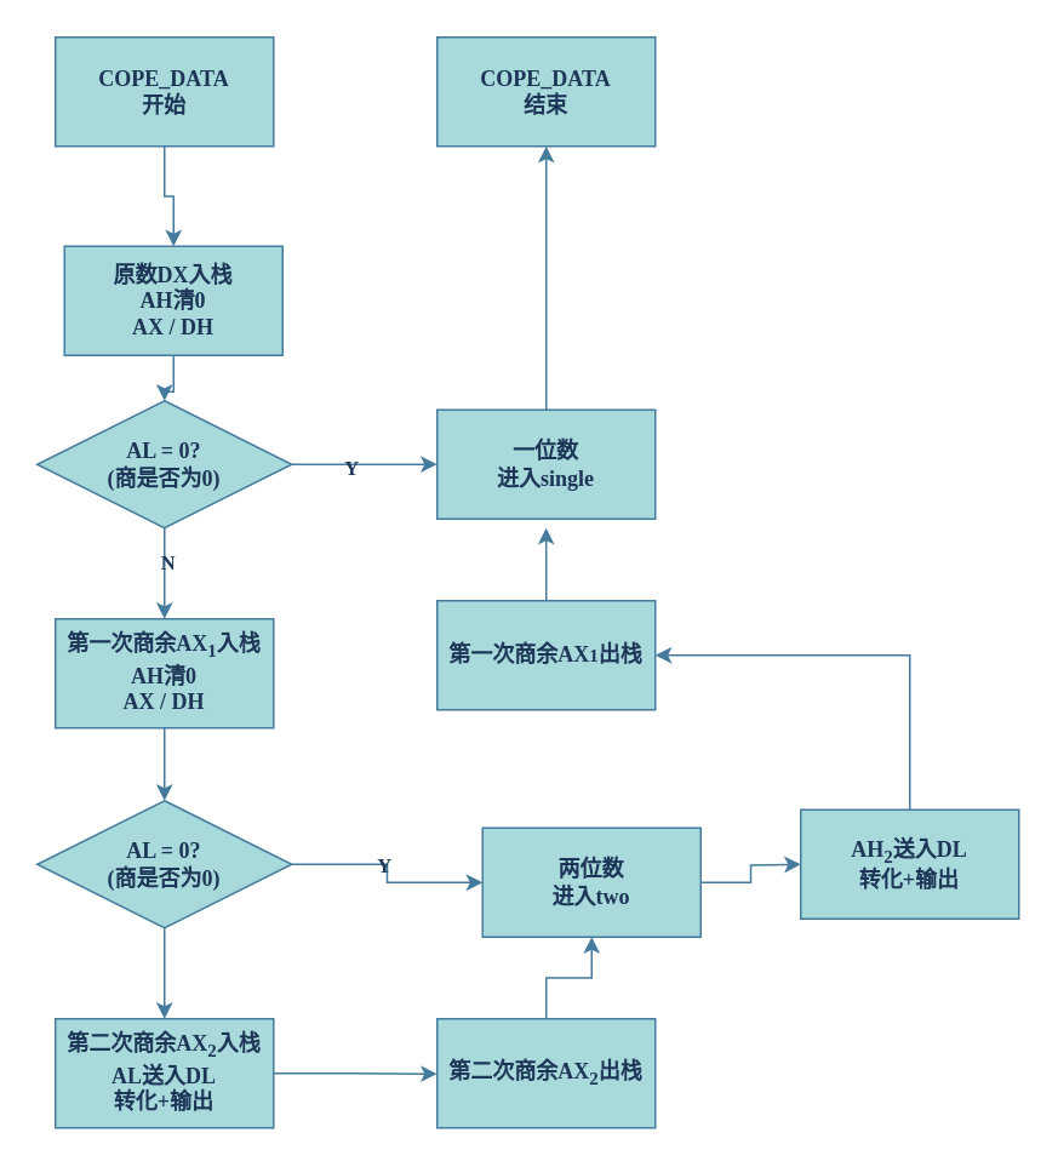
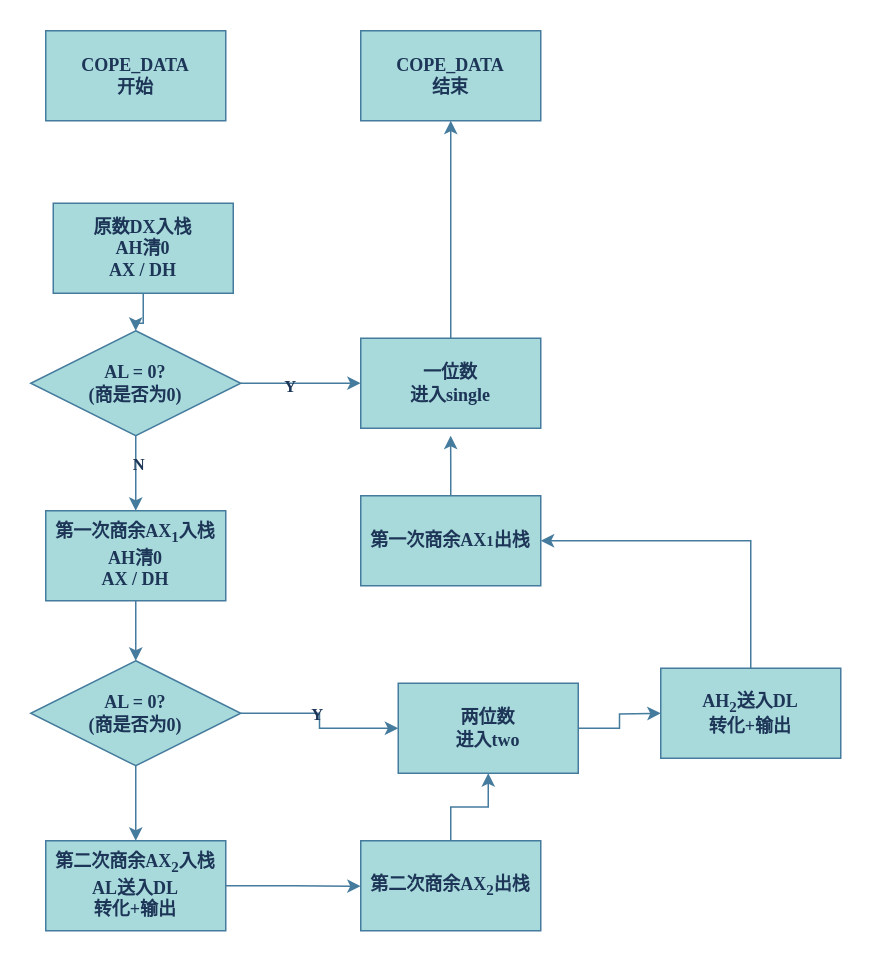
  <mxCell id="0" />
  <mxCell id="1" parent="0" />
- <mxCell id="2" value="" style="edgeStyle=orthogonalEdgeStyle;rounded=0;orthogonalLoop=1;jettySize=auto;html=1;fontFamily=Times New Roman;fontStyle=1;labelBackgroundColor=none;strokeColor=#457B9D;fontColor=default;" edge="1" parent="1" source="3" target="5"><mxGeometry relative="1" as="geometry" /></mxCell>
  <mxCell id="3" value="COPE_DATA&lt;br&gt;开始" style="rounded=0;whiteSpace=wrap;html=1;fontFamily=Times New Roman;fontStyle=1;labelBackgroundColor=none;fillColor=#A8DADC;strokeColor=#457B9D;fontColor=#1D3557;" vertex="1" parent="1"><mxGeometry x="30" y="20" width="120" height="60" as="geometry" /></mxCell>
  <mxCell id="4" value="" style="edgeStyle=orthogonalEdgeStyle;rounded=0;orthogonalLoop=1;jettySize=auto;html=1;fontFamily=Times New Roman;fontStyle=1;labelBackgroundColor=none;strokeColor=#457B9D;fontColor=default;" edge="1" parent="1" source="5" target="10"><mxGeometry relative="1" as="geometry" /></mxCell>
  <mxCell id="5" value="原数DX入栈&lt;br&gt;AH清0&lt;br&gt;AX / DH" style="rounded=0;whiteSpace=wrap;html=1;fontFamily=Times New Roman;fontStyle=1;labelBackgroundColor=none;fillColor=#A8DADC;strokeColor=#457B9D;fontColor=#1D3557;" vertex="1" parent="1"><mxGeometry x="35" y="135" width="120" height="60" as="geometry" /></mxCell>
  <mxCell id="6" style="edgeStyle=orthogonalEdgeStyle;rounded=0;orthogonalLoop=1;jettySize=auto;html=1;exitX=1;exitY=0.5;exitDx=0;exitDy=0;fontFamily=Times New Roman;fontStyle=1;labelBackgroundColor=none;strokeColor=#457B9D;fontColor=default;" edge="1" parent="1" source="10"><mxGeometry relative="1" as="geometry"><mxPoint x="240" y="254.926" as="targetPoint" /></mxGeometry></mxCell>
  <mxCell id="7" value="Y" style="edgeLabel;html=1;align=center;verticalAlign=middle;resizable=0;points=[];fontFamily=Times New Roman;fontStyle=1;labelBackgroundColor=none;fontColor=#1D3557;" vertex="1" connectable="0" parent="6"><mxGeometry x="-0.201" y="-1" relative="1" as="geometry"><mxPoint as="offset" /></mxGeometry></mxCell>
  <mxCell id="8" value="" style="edgeStyle=orthogonalEdgeStyle;rounded=0;orthogonalLoop=1;jettySize=auto;html=1;fontFamily=Times New Roman;fontStyle=1;labelBackgroundColor=none;strokeColor=#457B9D;fontColor=default;" edge="1" parent="1" source="10" target="14"><mxGeometry relative="1" as="geometry" /></mxCell>
  <mxCell id="9" value="N" style="edgeLabel;html=1;align=center;verticalAlign=middle;resizable=0;points=[];fontFamily=Times New Roman;fontStyle=1;labelBackgroundColor=none;fontColor=#1D3557;" vertex="1" connectable="0" parent="8"><mxGeometry x="-0.299" y="1" relative="1" as="geometry"><mxPoint as="offset" /></mxGeometry></mxCell>
  <mxCell id="10" value="AL = 0?&lt;br&gt;(商是否为0)" style="rhombus;whiteSpace=wrap;html=1;rounded=0;fontFamily=Times New Roman;fontStyle=1;labelBackgroundColor=none;fillColor=#A8DADC;strokeColor=#457B9D;fontColor=#1D3557;" vertex="1" parent="1"><mxGeometry x="20" y="220" width="140" height="70" as="geometry" /></mxCell>
  <mxCell id="11" style="edgeStyle=orthogonalEdgeStyle;rounded=0;orthogonalLoop=1;jettySize=auto;html=1;fontFamily=Times New Roman;fontStyle=1;labelBackgroundColor=none;strokeColor=#457B9D;fontColor=default;" edge="1" parent="1" source="12"><mxGeometry relative="1" as="geometry"><mxPoint x="300" y="80" as="targetPoint" /></mxGeometry></mxCell>
  <mxCell id="12" value="一位数&lt;br&gt;进入single" style="rounded=0;whiteSpace=wrap;html=1;fontFamily=Times New Roman;fontStyle=1;labelBackgroundColor=none;fillColor=#A8DADC;strokeColor=#457B9D;fontColor=#1D3557;" vertex="1" parent="1"><mxGeometry x="240" y="225" width="120" height="60" as="geometry" /></mxCell>
  <mxCell id="13" style="edgeStyle=orthogonalEdgeStyle;rounded=0;orthogonalLoop=1;jettySize=auto;html=1;fontFamily=Times New Roman;fontStyle=1;labelBackgroundColor=none;strokeColor=#457B9D;fontColor=default;" edge="1" parent="1" source="14"><mxGeometry relative="1" as="geometry"><mxPoint x="90" y="440" as="targetPoint" /></mxGeometry></mxCell>
  <mxCell id="14" value="第一次商余AX&lt;sub&gt;1&lt;/sub&gt;入栈&lt;br&gt;AH清0&lt;br&gt;AX / DH" style="whiteSpace=wrap;html=1;rounded=0;fontFamily=Times New Roman;fontStyle=1;labelBackgroundColor=none;fillColor=#A8DADC;strokeColor=#457B9D;fontColor=#1D3557;" vertex="1" parent="1"><mxGeometry x="30" y="340" width="120" height="60" as="geometry" /></mxCell>
  <mxCell id="15" style="edgeStyle=orthogonalEdgeStyle;rounded=0;orthogonalLoop=1;jettySize=auto;html=1;fontFamily=Times New Roman;fontStyle=1;labelBackgroundColor=none;strokeColor=#457B9D;fontColor=default;" edge="1" parent="1" source="16"><mxGeometry relative="1" as="geometry"><mxPoint x="440" y="475" as="targetPoint" /></mxGeometry></mxCell>
  <mxCell id="16" value="两位数&lt;br&gt;进入two" style="whiteSpace=wrap;html=1;rounded=0;fontFamily=Times New Roman;fontStyle=1;labelBackgroundColor=none;fillColor=#A8DADC;strokeColor=#457B9D;fontColor=#1D3557;" vertex="1" parent="1"><mxGeometry x="265" y="455" width="120" height="60" as="geometry" /></mxCell>
  <mxCell id="17" style="edgeStyle=orthogonalEdgeStyle;rounded=0;orthogonalLoop=1;jettySize=auto;html=1;exitX=1;exitY=0.5;exitDx=0;exitDy=0;fontFamily=Times New Roman;fontStyle=1;labelBackgroundColor=none;strokeColor=#457B9D;fontColor=default;" edge="1" parent="1" source="20" target="16"><mxGeometry relative="1" as="geometry" /></mxCell>
  <mxCell id="18" value="Y" style="edgeLabel;html=1;align=center;verticalAlign=middle;resizable=0;points=[];fontFamily=Times New Roman;fontStyle=1;labelBackgroundColor=none;fontColor=#1D3557;" vertex="1" connectable="0" parent="17"><mxGeometry x="-0.123" relative="1" as="geometry"><mxPoint as="offset" /></mxGeometry></mxCell>
  <mxCell id="19" value="" style="edgeStyle=orthogonalEdgeStyle;rounded=0;orthogonalLoop=1;jettySize=auto;html=1;fontFamily=Times New Roman;fontStyle=1;labelBackgroundColor=none;strokeColor=#457B9D;fontColor=default;" edge="1" parent="1" source="20"><mxGeometry relative="1" as="geometry"><mxPoint x="90" y="560" as="targetPoint" /></mxGeometry></mxCell>
  <mxCell id="20" value="AL = 0?&lt;br&gt;(商是否为0)" style="rhombus;whiteSpace=wrap;html=1;rounded=0;fontFamily=Times New Roman;fontStyle=1;labelBackgroundColor=none;fillColor=#A8DADC;strokeColor=#457B9D;fontColor=#1D3557;" vertex="1" parent="1"><mxGeometry x="20" y="440" width="140" height="70" as="geometry" /></mxCell>
  <mxCell id="21" style="edgeStyle=orthogonalEdgeStyle;rounded=0;orthogonalLoop=1;jettySize=auto;html=1;exitX=1;exitY=0.5;exitDx=0;exitDy=0;fontFamily=Times New Roman;fontStyle=1;labelBackgroundColor=none;strokeColor=#457B9D;fontColor=default;" edge="1" parent="1" source="22"><mxGeometry relative="1" as="geometry"><mxPoint x="240" y="590.286" as="targetPoint" /></mxGeometry></mxCell>
  <mxCell id="22" value="第二次商余AX&lt;sub&gt;2&lt;/sub&gt;入栈&lt;br&gt;AL送入DL&lt;br&gt;转化+输出" style="whiteSpace=wrap;html=1;rounded=0;fontFamily=Times New Roman;fontStyle=1;labelBackgroundColor=none;fillColor=#A8DADC;strokeColor=#457B9D;fontColor=#1D3557;" vertex="1" parent="1"><mxGeometry x="30" y="560" width="120" height="60" as="geometry" /></mxCell>
  <mxCell id="23" value="COPE_DATA&lt;br&gt;结束" style="rounded=0;whiteSpace=wrap;html=1;fontFamily=Times New Roman;fontStyle=1;labelBackgroundColor=none;fillColor=#A8DADC;strokeColor=#457B9D;fontColor=#1D3557;" vertex="1" parent="1"><mxGeometry x="240" y="20" width="120" height="60" as="geometry" /></mxCell>
  <mxCell id="24" style="edgeStyle=orthogonalEdgeStyle;rounded=0;orthogonalLoop=1;jettySize=auto;html=1;exitX=0.5;exitY=0;exitDx=0;exitDy=0;fontFamily=Times New Roman;fontStyle=1;labelBackgroundColor=none;strokeColor=#457B9D;fontColor=default;" edge="1" parent="1" source="25"><mxGeometry relative="1" as="geometry"><mxPoint x="360" y="360" as="targetPoint" /><Array as="points"><mxPoint x="500" y="360" /></Array></mxGeometry></mxCell>
  <mxCell id="25" value="AH&lt;sub style=&quot;border-color: var(--border-color);&quot;&gt;2&lt;/sub&gt;送入DL&lt;br&gt;转化+输出" style="rounded=0;whiteSpace=wrap;html=1;fontFamily=Times New Roman;fontStyle=1;labelBackgroundColor=none;fillColor=#A8DADC;strokeColor=#457B9D;fontColor=#1D3557;" vertex="1" parent="1"><mxGeometry x="440" y="445" width="120" height="60" as="geometry" /></mxCell>
  <mxCell id="26" style="edgeStyle=orthogonalEdgeStyle;rounded=0;orthogonalLoop=1;jettySize=auto;html=1;exitX=0.5;exitY=0;exitDx=0;exitDy=0;fontFamily=Times New Roman;fontStyle=1;labelBackgroundColor=none;strokeColor=#457B9D;fontColor=default;" edge="1" parent="1" source="27" target="16"><mxGeometry relative="1" as="geometry" /></mxCell>
  <mxCell id="27" value="第二次商余AX&lt;sub style=&quot;border-color: var(--border-color);&quot;&gt;2&lt;/sub&gt;出栈" style="rounded=0;whiteSpace=wrap;html=1;fontFamily=Times New Roman;fontStyle=1;labelBackgroundColor=none;fillColor=#A8DADC;strokeColor=#457B9D;fontColor=#1D3557;" vertex="1" parent="1"><mxGeometry x="240" y="560" width="120" height="60" as="geometry" /></mxCell>
  <mxCell id="28" style="edgeStyle=orthogonalEdgeStyle;rounded=0;orthogonalLoop=1;jettySize=auto;html=1;exitX=0.5;exitY=0;exitDx=0;exitDy=0;fontFamily=Times New Roman;fontStyle=1;labelBackgroundColor=none;strokeColor=#457B9D;fontColor=default;" edge="1" parent="1" source="29"><mxGeometry relative="1" as="geometry"><mxPoint x="299.923" y="290" as="targetPoint" /></mxGeometry></mxCell>
  <mxCell id="29" value="第一次商余AX&lt;span style=&quot;font-size: 10px;&quot;&gt;1&lt;/span&gt;出栈" style="rounded=0;whiteSpace=wrap;html=1;fontFamily=Times New Roman;fontStyle=1;labelBackgroundColor=none;fillColor=#A8DADC;strokeColor=#457B9D;fontColor=#1D3557;" vertex="1" parent="1"><mxGeometry x="240" y="330" width="120" height="60" as="geometry" /></mxCell>
